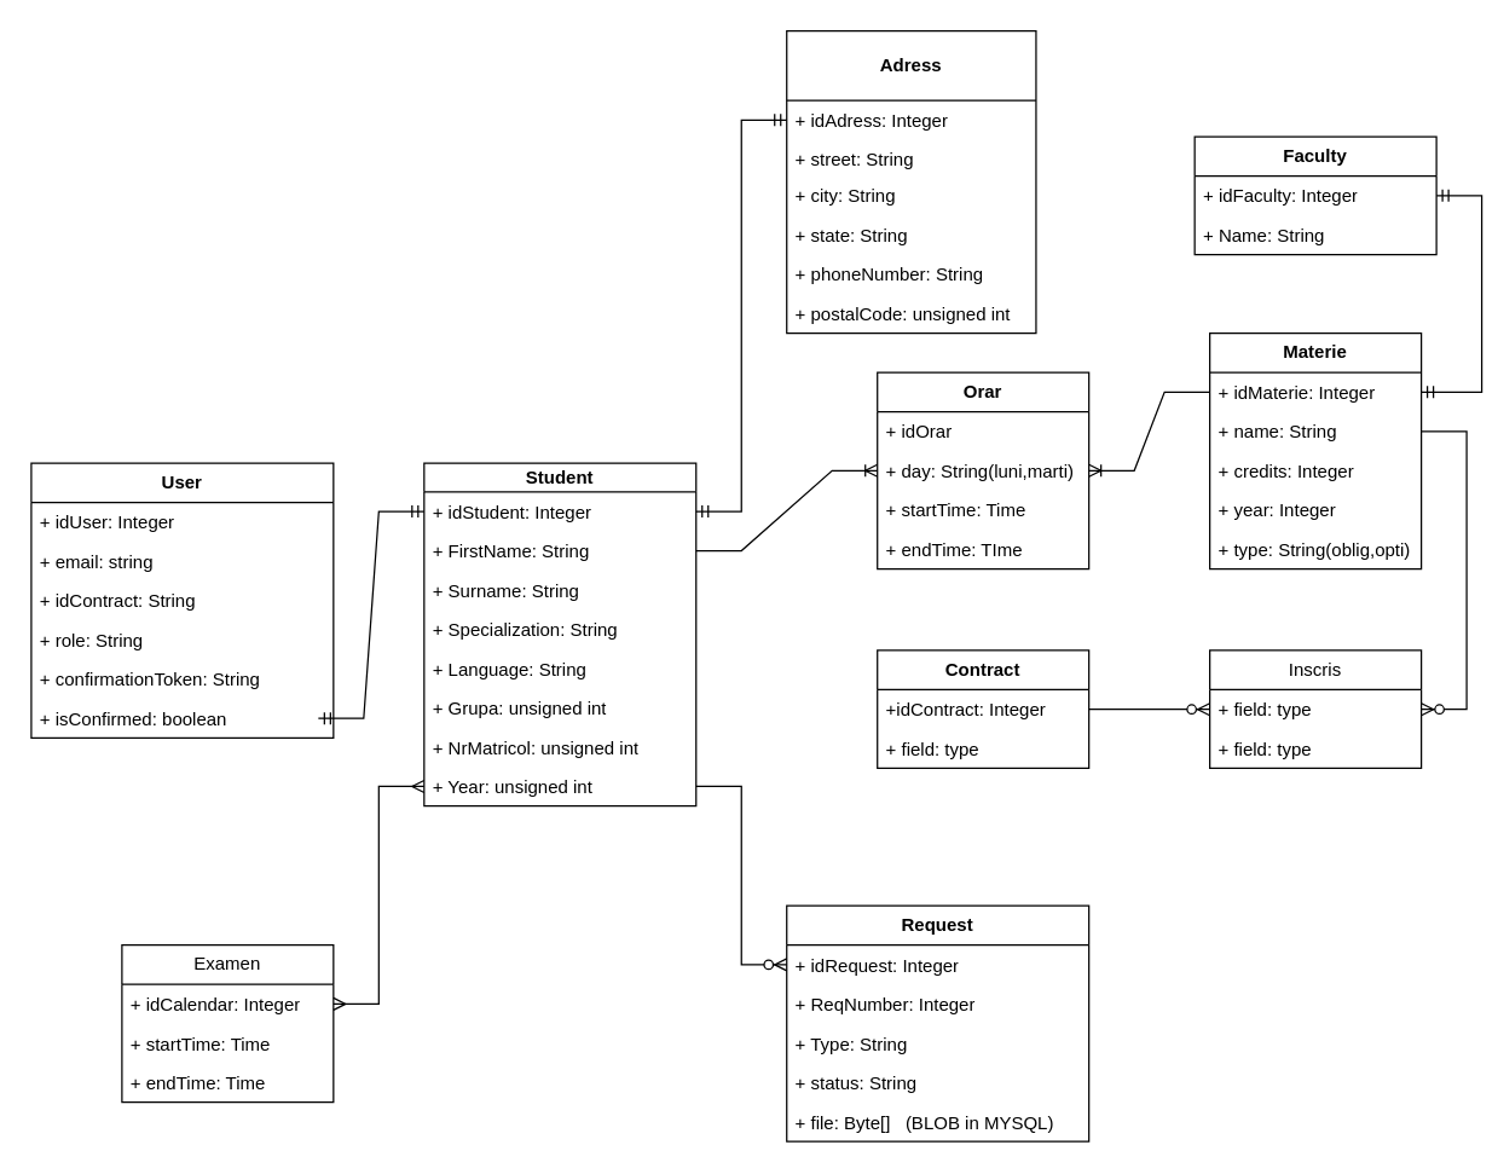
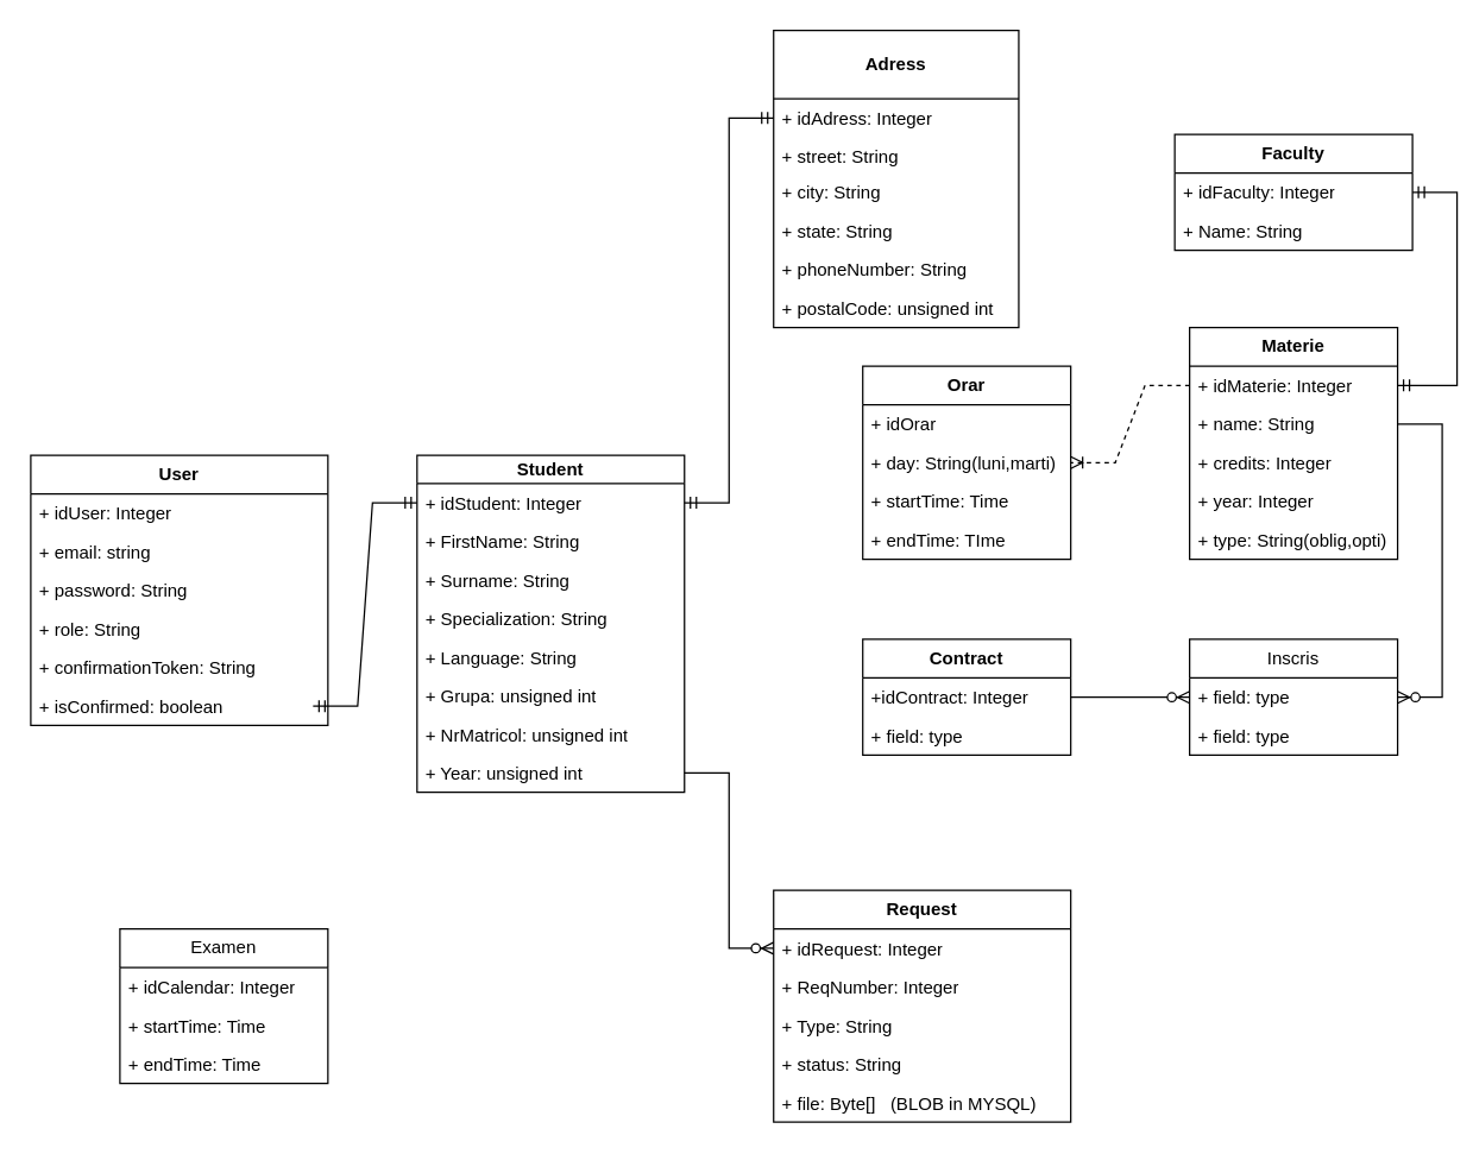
  <mxCell id="0" />
  <mxCell id="1" parent="0" />
  <mxCell id="2" value="&lt;b&gt;User&lt;/b&gt;" style="swimlane;fontStyle=0;childLayout=stackLayout;horizontal=1;startSize=26;fillColor=none;horizontalStack=0;resizeParent=1;resizeParentMax=0;resizeLast=0;collapsible=1;marginBottom=0;whiteSpace=wrap;html=1;" parent="1" vertex="1"><mxGeometry x="20" y="306" width="200" height="182" as="geometry" /></mxCell>
  <mxCell id="3" value="+ idUser: Integer" style="text;strokeColor=none;fillColor=none;align=left;verticalAlign=top;spacingLeft=4;spacingRight=4;overflow=hidden;rotatable=0;points=[[0,0.5],[1,0.5]];portConstraint=eastwest;whiteSpace=wrap;html=1;" parent="2" vertex="1"><mxGeometry y="26" width="200" height="26" as="geometry" /></mxCell>
  <mxCell id="4" value="+ email: string" style="text;strokeColor=none;fillColor=none;align=left;verticalAlign=top;spacingLeft=4;spacingRight=4;overflow=hidden;rotatable=0;points=[[0,0.5],[1,0.5]];portConstraint=eastwest;whiteSpace=wrap;html=1;" parent="2" vertex="1"><mxGeometry y="52" width="200" height="26" as="geometry" /></mxCell>
  <mxCell id="5" value="" style="edgeStyle=entityRelationEdgeStyle;fontSize=12;html=1;endArrow=ERmandOne;startArrow=ERmandOne;rounded=0;entryX=0;entryY=0.5;entryDx=0;entryDy=0;" parent="2" target="11" edge="1"><mxGeometry width="100" height="100" relative="1" as="geometry"><mxPoint x="190" y="169" as="sourcePoint" /><mxPoint x="250" y="54" as="targetPoint" /><Array as="points"><mxPoint x="200" y="124" /></Array></mxGeometry></mxCell>
- <mxCell id="6" value="+ idContract: String" style="text;strokeColor=none;fillColor=none;align=left;verticalAlign=top;spacingLeft=4;spacingRight=4;overflow=hidden;rotatable=0;points=[[0,0.5],[1,0.5]];portConstraint=eastwest;whiteSpace=wrap;html=1;" parent="2" vertex="1"><mxGeometry y="78" width="200" height="26" as="geometry" /></mxCell>
+ <mxCell id="6" value="+ password: String" style="text;strokeColor=none;fillColor=none;align=left;verticalAlign=top;spacingLeft=4;spacingRight=4;overflow=hidden;rotatable=0;points=[[0,0.5],[1,0.5]];portConstraint=eastwest;whiteSpace=wrap;html=1;" parent="2" vertex="1"><mxGeometry y="78" width="200" height="26" as="geometry" /></mxCell>
  <mxCell id="7" value="+ role: String" style="text;strokeColor=none;fillColor=none;align=left;verticalAlign=top;spacingLeft=4;spacingRight=4;overflow=hidden;rotatable=0;points=[[0,0.5],[1,0.5]];portConstraint=eastwest;whiteSpace=wrap;html=1;" parent="2" vertex="1"><mxGeometry y="104" width="200" height="26" as="geometry" /></mxCell>
  <mxCell id="8" value="+ confirmationToken: String" style="text;strokeColor=none;fillColor=none;align=left;verticalAlign=top;spacingLeft=4;spacingRight=4;overflow=hidden;rotatable=0;points=[[0,0.5],[1,0.5]];portConstraint=eastwest;whiteSpace=wrap;html=1;" parent="2" vertex="1"><mxGeometry y="130" width="200" height="26" as="geometry" /></mxCell>
  <mxCell id="9" value="+ isConfirmed: boolean" style="text;strokeColor=none;fillColor=none;align=left;verticalAlign=top;spacingLeft=4;spacingRight=4;overflow=hidden;rotatable=0;points=[[0,0.5],[1,0.5]];portConstraint=eastwest;whiteSpace=wrap;html=1;" parent="2" vertex="1"><mxGeometry y="156" width="200" height="26" as="geometry" /></mxCell>
  <mxCell id="10" value="&lt;b&gt;Student&lt;/b&gt;" style="swimlane;fontStyle=0;childLayout=stackLayout;horizontal=1;startSize=19;fillColor=none;horizontalStack=0;resizeParent=1;resizeParentMax=0;resizeLast=0;collapsible=1;marginBottom=0;whiteSpace=wrap;html=1;" parent="1" vertex="1"><mxGeometry x="280" y="306" width="180" height="227" as="geometry" /></mxCell>
  <mxCell id="11" value="+ idStudent: Integer" style="text;strokeColor=none;fillColor=none;align=left;verticalAlign=top;spacingLeft=4;spacingRight=4;overflow=hidden;rotatable=0;points=[[0,0.5],[1,0.5]];portConstraint=eastwest;whiteSpace=wrap;html=1;" parent="10" vertex="1"><mxGeometry y="19" width="180" height="26" as="geometry" /></mxCell>
  <mxCell id="12" value="+ FirstName: String" style="text;strokeColor=none;fillColor=none;align=left;verticalAlign=top;spacingLeft=4;spacingRight=4;overflow=hidden;rotatable=0;points=[[0,0.5],[1,0.5]];portConstraint=eastwest;whiteSpace=wrap;html=1;" parent="10" vertex="1"><mxGeometry y="45" width="180" height="26" as="geometry" /></mxCell>
  <mxCell id="13" value="+ Surname: String" style="text;align=left;verticalAlign=top;spacingLeft=4;spacingRight=4;overflow=hidden;rotatable=0;points=[[0,0.5],[1,0.5]];portConstraint=eastwest;" parent="10" vertex="1"><mxGeometry y="71" width="180" height="26" as="geometry" /></mxCell>
  <mxCell id="14" value="+ Specialization: String" style="text;strokeColor=none;fillColor=none;align=left;verticalAlign=top;spacingLeft=4;spacingRight=4;overflow=hidden;rotatable=0;points=[[0,0.5],[1,0.5]];portConstraint=eastwest;whiteSpace=wrap;html=1;" vertex="1" parent="10"><mxGeometry y="97" width="180" height="26" as="geometry" /></mxCell>
  <mxCell id="15" value="+ Language: String" style="text;strokeColor=none;fillColor=none;align=left;verticalAlign=top;spacingLeft=4;spacingRight=4;overflow=hidden;rotatable=0;points=[[0,0.5],[1,0.5]];portConstraint=eastwest;whiteSpace=wrap;html=1;" vertex="1" parent="10"><mxGeometry y="123" width="180" height="26" as="geometry" /></mxCell>
  <mxCell id="16" value="+ Grupa: unsigned int" style="text;strokeColor=none;fillColor=none;align=left;verticalAlign=top;spacingLeft=4;spacingRight=4;overflow=hidden;rotatable=0;points=[[0,0.5],[1,0.5]];portConstraint=eastwest;whiteSpace=wrap;html=1;" parent="10" vertex="1"><mxGeometry y="149" width="180" height="26" as="geometry" /></mxCell>
  <mxCell id="17" value="+ NrMatricol: unsigned int" style="text;strokeColor=none;fillColor=none;align=left;verticalAlign=top;spacingLeft=4;spacingRight=4;overflow=hidden;rotatable=0;points=[[0,0.5],[1,0.5]];portConstraint=eastwest;whiteSpace=wrap;html=1;" parent="10" vertex="1"><mxGeometry y="175" width="180" height="26" as="geometry" /></mxCell>
  <mxCell id="18" value="+ Year: unsigned int" style="text;strokeColor=none;fillColor=none;align=left;verticalAlign=top;spacingLeft=4;spacingRight=4;overflow=hidden;rotatable=0;points=[[0,0.5],[1,0.5]];portConstraint=eastwest;whiteSpace=wrap;html=1;" parent="10" vertex="1"><mxGeometry y="201" width="180" height="26" as="geometry" /></mxCell>
  <mxCell id="19" value="&lt;b&gt;Adress&lt;/b&gt;" style="swimlane;fontStyle=0;childLayout=stackLayout;horizontal=1;startSize=46;fillColor=none;horizontalStack=0;resizeParent=1;resizeParentMax=0;resizeLast=0;collapsible=1;marginBottom=0;whiteSpace=wrap;html=1;" parent="1" vertex="1"><mxGeometry x="520" y="20" width="165" height="200" as="geometry" /></mxCell>
  <mxCell id="20" value="+ idAdress: Integer" style="text;strokeColor=none;fillColor=none;align=left;verticalAlign=top;spacingLeft=4;spacingRight=4;overflow=hidden;rotatable=0;points=[[0,0.5],[1,0.5]];portConstraint=eastwest;whiteSpace=wrap;html=1;" parent="19" vertex="1"><mxGeometry y="46" width="165" height="26" as="geometry" /></mxCell>
  <mxCell id="21" value="+ street: String" style="text;align=left;verticalAlign=top;spacingLeft=4;spacingRight=4;overflow=hidden;rotatable=0;points=[[0,0.5],[1,0.5]];portConstraint=eastwest;" parent="19" vertex="1"><mxGeometry y="72" width="165" height="24" as="geometry" /></mxCell>
  <mxCell id="22" value="+ city: String" style="text;align=left;verticalAlign=top;spacingLeft=4;spacingRight=4;overflow=hidden;rotatable=0;points=[[0,0.5],[1,0.5]];portConstraint=eastwest;rounded=0;shadow=0;html=0;" parent="19" vertex="1"><mxGeometry y="96" width="165" height="26" as="geometry" /></mxCell>
  <mxCell id="23" value="+ state: String" style="text;align=left;verticalAlign=top;spacingLeft=4;spacingRight=4;overflow=hidden;rotatable=0;points=[[0,0.5],[1,0.5]];portConstraint=eastwest;rounded=0;shadow=0;html=0;" parent="19" vertex="1"><mxGeometry y="122" width="165" height="26" as="geometry" /></mxCell>
  <mxCell id="24" value="+ phoneNumber: String" style="text;strokeColor=none;fillColor=none;align=left;verticalAlign=top;spacingLeft=4;spacingRight=4;overflow=hidden;rotatable=0;points=[[0,0.5],[1,0.5]];portConstraint=eastwest;whiteSpace=wrap;html=1;" parent="19" vertex="1"><mxGeometry y="148" width="165" height="26" as="geometry" /></mxCell>
  <mxCell id="25" value="+ postalCode: unsigned int" style="text;align=left;verticalAlign=top;spacingLeft=4;spacingRight=4;overflow=hidden;rotatable=0;points=[[0,0.5],[1,0.5]];portConstraint=eastwest;rounded=0;shadow=0;html=0;" parent="19" vertex="1"><mxGeometry y="174" width="165" height="26" as="geometry" /></mxCell>
  <mxCell id="26" value="&lt;b&gt;Request&lt;/b&gt;" style="swimlane;fontStyle=0;childLayout=stackLayout;horizontal=1;startSize=26;fillColor=none;horizontalStack=0;resizeParent=1;resizeParentMax=0;resizeLast=0;collapsible=1;marginBottom=0;whiteSpace=wrap;html=1;" parent="1" vertex="1"><mxGeometry x="520" y="599" width="200" height="156" as="geometry" /></mxCell>
  <mxCell id="27" value="+ idRequest: Integer" style="text;strokeColor=none;fillColor=none;align=left;verticalAlign=top;spacingLeft=4;spacingRight=4;overflow=hidden;rotatable=0;points=[[0,0.5],[1,0.5]];portConstraint=eastwest;whiteSpace=wrap;html=1;" parent="26" vertex="1"><mxGeometry y="26" width="200" height="26" as="geometry" /></mxCell>
  <mxCell id="28" value="+ ReqNumber: Integer" style="text;strokeColor=none;fillColor=none;align=left;verticalAlign=top;spacingLeft=4;spacingRight=4;overflow=hidden;rotatable=0;points=[[0,0.5],[1,0.5]];portConstraint=eastwest;whiteSpace=wrap;html=1;" parent="26" vertex="1"><mxGeometry y="52" width="200" height="26" as="geometry" /></mxCell>
  <mxCell id="29" value="+ Type: String" style="text;strokeColor=none;fillColor=none;align=left;verticalAlign=top;spacingLeft=4;spacingRight=4;overflow=hidden;rotatable=0;points=[[0,0.5],[1,0.5]];portConstraint=eastwest;whiteSpace=wrap;html=1;" parent="26" vertex="1"><mxGeometry y="78" width="200" height="26" as="geometry" /></mxCell>
  <mxCell id="30" value="+ status: String" style="text;strokeColor=none;fillColor=none;align=left;verticalAlign=top;spacingLeft=4;spacingRight=4;overflow=hidden;rotatable=0;points=[[0,0.5],[1,0.5]];portConstraint=eastwest;whiteSpace=wrap;html=1;" vertex="1" parent="26"><mxGeometry y="104" width="200" height="26" as="geometry" /></mxCell>
  <mxCell id="31" value="+ file: Byte[]&amp;nbsp; &amp;nbsp;(BLOB in MYSQL)" style="text;strokeColor=none;fillColor=none;align=left;verticalAlign=top;spacingLeft=4;spacingRight=4;overflow=hidden;rotatable=0;points=[[0,0.5],[1,0.5]];portConstraint=eastwest;whiteSpace=wrap;html=1;" parent="26" vertex="1"><mxGeometry y="130" width="200" height="26" as="geometry" /></mxCell>
  <mxCell id="32" value="&lt;b&gt;Materie&lt;/b&gt;" style="swimlane;fontStyle=0;childLayout=stackLayout;horizontal=1;startSize=26;fillColor=none;horizontalStack=0;resizeParent=1;resizeParentMax=0;resizeLast=0;collapsible=1;marginBottom=0;whiteSpace=wrap;html=1;" parent="1" vertex="1"><mxGeometry x="800" y="220" width="140" height="156" as="geometry" /></mxCell>
  <mxCell id="33" value="+ idMaterie: Integer" style="text;strokeColor=none;fillColor=none;align=left;verticalAlign=top;spacingLeft=4;spacingRight=4;overflow=hidden;rotatable=0;points=[[0,0.5],[1,0.5]];portConstraint=eastwest;whiteSpace=wrap;html=1;" parent="32" vertex="1"><mxGeometry y="26" width="140" height="26" as="geometry" /></mxCell>
  <mxCell id="34" value="+ name: String" style="text;strokeColor=none;fillColor=none;align=left;verticalAlign=top;spacingLeft=4;spacingRight=4;overflow=hidden;rotatable=0;points=[[0,0.5],[1,0.5]];portConstraint=eastwest;whiteSpace=wrap;html=1;" parent="32" vertex="1"><mxGeometry y="52" width="140" height="26" as="geometry" /></mxCell>
  <mxCell id="35" value="+ credits: Integer" style="text;strokeColor=none;fillColor=none;align=left;verticalAlign=top;spacingLeft=4;spacingRight=4;overflow=hidden;rotatable=0;points=[[0,0.5],[1,0.5]];portConstraint=eastwest;whiteSpace=wrap;html=1;" parent="32" vertex="1"><mxGeometry y="78" width="140" height="26" as="geometry" /></mxCell>
  <mxCell id="36" value="+ year: Integer" style="text;strokeColor=none;fillColor=none;align=left;verticalAlign=top;spacingLeft=4;spacingRight=4;overflow=hidden;rotatable=0;points=[[0,0.5],[1,0.5]];portConstraint=eastwest;whiteSpace=wrap;html=1;" vertex="1" parent="32"><mxGeometry y="104" width="140" height="26" as="geometry" /></mxCell>
  <mxCell id="37" value="+ type: String(oblig,opti)" style="text;strokeColor=none;fillColor=none;align=left;verticalAlign=top;spacingLeft=4;spacingRight=4;overflow=hidden;rotatable=0;points=[[0,0.5],[1,0.5]];portConstraint=eastwest;whiteSpace=wrap;html=1;" vertex="1" parent="32"><mxGeometry y="130" width="140" height="26" as="geometry" /></mxCell>
  <mxCell id="38" value="Inscris" style="swimlane;fontStyle=0;childLayout=stackLayout;horizontal=1;startSize=26;fillColor=none;horizontalStack=0;resizeParent=1;resizeParentMax=0;resizeLast=0;collapsible=1;marginBottom=0;whiteSpace=wrap;html=1;" parent="1" vertex="1"><mxGeometry x="800" y="430" width="140" height="78" as="geometry" /></mxCell>
  <mxCell id="39" value="+ field: type" style="text;strokeColor=none;fillColor=none;align=left;verticalAlign=top;spacingLeft=4;spacingRight=4;overflow=hidden;rotatable=0;points=[[0,0.5],[1,0.5]];portConstraint=eastwest;whiteSpace=wrap;html=1;" parent="38" vertex="1"><mxGeometry y="26" width="140" height="26" as="geometry" /></mxCell>
  <mxCell id="40" value="+ field: type" style="text;strokeColor=none;fillColor=none;align=left;verticalAlign=top;spacingLeft=4;spacingRight=4;overflow=hidden;rotatable=0;points=[[0,0.5],[1,0.5]];portConstraint=eastwest;whiteSpace=wrap;html=1;" parent="38" vertex="1"><mxGeometry y="52" width="140" height="26" as="geometry" /></mxCell>
  <mxCell id="41" value="&lt;b&gt;Contract&lt;/b&gt;" style="swimlane;fontStyle=0;childLayout=stackLayout;horizontal=1;startSize=26;fillColor=none;horizontalStack=0;resizeParent=1;resizeParentMax=0;resizeLast=0;collapsible=1;marginBottom=0;whiteSpace=wrap;html=1;" parent="1" vertex="1"><mxGeometry x="580" y="430" width="140" height="78" as="geometry" /></mxCell>
  <mxCell id="42" value="+idContract: Integer" style="text;strokeColor=none;fillColor=none;align=left;verticalAlign=top;spacingLeft=4;spacingRight=4;overflow=hidden;rotatable=0;points=[[0,0.5],[1,0.5]];portConstraint=eastwest;whiteSpace=wrap;html=1;" parent="41" vertex="1"><mxGeometry y="26" width="140" height="26" as="geometry" /></mxCell>
  <mxCell id="43" value="+ field: type" style="text;strokeColor=none;fillColor=none;align=left;verticalAlign=top;spacingLeft=4;spacingRight=4;overflow=hidden;rotatable=0;points=[[0,0.5],[1,0.5]];portConstraint=eastwest;whiteSpace=wrap;html=1;" parent="41" vertex="1"><mxGeometry y="52" width="140" height="26" as="geometry" /></mxCell>
  <mxCell id="44" value="" style="edgeStyle=entityRelationEdgeStyle;fontSize=12;html=1;endArrow=ERmandOne;startArrow=ERmandOne;rounded=0;entryX=1;entryY=0.5;entryDx=0;entryDy=0;" parent="1" source="59" target="33" edge="1"><mxGeometry width="100" height="100" relative="1" as="geometry"><mxPoint x="610" y="300" as="sourcePoint" /><mxPoint x="890" y="200" as="targetPoint" /><Array as="points"><mxPoint x="630" y="240" /><mxPoint x="660" y="310" /><mxPoint x="630" y="230" /></Array></mxGeometry></mxCell>
  <mxCell id="45" value="&lt;b&gt;Orar&lt;/b&gt;" style="swimlane;fontStyle=0;childLayout=stackLayout;horizontal=1;startSize=26;fillColor=none;horizontalStack=0;resizeParent=1;resizeParentMax=0;resizeLast=0;collapsible=1;marginBottom=0;whiteSpace=wrap;html=1;" parent="1" vertex="1"><mxGeometry x="580" y="246" width="140" height="130" as="geometry" /></mxCell>
  <mxCell id="46" value="+ idOrar" style="text;strokeColor=none;fillColor=none;align=left;verticalAlign=top;spacingLeft=4;spacingRight=4;overflow=hidden;rotatable=0;points=[[0,0.5],[1,0.5]];portConstraint=eastwest;whiteSpace=wrap;html=1;" parent="45" vertex="1"><mxGeometry y="26" width="140" height="26" as="geometry" /></mxCell>
  <mxCell id="47" value="+ day: String(luni,marti)" style="text;strokeColor=none;fillColor=none;align=left;verticalAlign=top;spacingLeft=4;spacingRight=4;overflow=hidden;rotatable=0;points=[[0,0.5],[1,0.5]];portConstraint=eastwest;whiteSpace=wrap;html=1;" parent="45" vertex="1"><mxGeometry y="52" width="140" height="26" as="geometry" /></mxCell>
  <mxCell id="48" value="+ startTime: Time" style="text;strokeColor=none;fillColor=none;align=left;verticalAlign=top;spacingLeft=4;spacingRight=4;overflow=hidden;rotatable=0;points=[[0,0.5],[1,0.5]];portConstraint=eastwest;whiteSpace=wrap;html=1;" parent="45" vertex="1"><mxGeometry y="78" width="140" height="26" as="geometry" /></mxCell>
  <mxCell id="49" value="+ endTime: TIme" style="text;strokeColor=none;fillColor=none;align=left;verticalAlign=top;spacingLeft=4;spacingRight=4;overflow=hidden;rotatable=0;points=[[0,0.5],[1,0.5]];portConstraint=eastwest;whiteSpace=wrap;html=1;" parent="45" vertex="1"><mxGeometry y="104" width="140" height="26" as="geometry" /></mxCell>
  <mxCell id="50" value="" style="edgeStyle=entityRelationEdgeStyle;fontSize=12;html=1;endArrow=ERmandOne;startArrow=ERmandOne;rounded=0;exitX=1;exitY=0.5;exitDx=0;exitDy=0;entryX=0;entryY=0.5;entryDx=0;entryDy=0;" edge="1" parent="1" source="11" target="20"><mxGeometry width="100" height="100" relative="1" as="geometry"><mxPoint x="180" y="680" as="sourcePoint" /><mxPoint x="280" y="580" as="targetPoint" /></mxGeometry></mxCell>
  <mxCell id="51" value="Examen" style="swimlane;fontStyle=0;childLayout=stackLayout;horizontal=1;startSize=26;fillColor=none;horizontalStack=0;resizeParent=1;resizeParentMax=0;resizeLast=0;collapsible=1;marginBottom=0;whiteSpace=wrap;html=1;" vertex="1" parent="1"><mxGeometry x="80" y="625" width="140" height="104" as="geometry" /></mxCell>
  <mxCell id="52" value="+ idCalendar: Integer" style="text;strokeColor=none;fillColor=none;align=left;verticalAlign=top;spacingLeft=4;spacingRight=4;overflow=hidden;rotatable=0;points=[[0,0.5],[1,0.5]];portConstraint=eastwest;whiteSpace=wrap;html=1;" vertex="1" parent="51"><mxGeometry y="26" width="140" height="26" as="geometry" /></mxCell>
  <mxCell id="53" value="+ startTime: Time" style="text;strokeColor=none;fillColor=none;align=left;verticalAlign=top;spacingLeft=4;spacingRight=4;overflow=hidden;rotatable=0;points=[[0,0.5],[1,0.5]];portConstraint=eastwest;whiteSpace=wrap;html=1;" vertex="1" parent="51"><mxGeometry y="52" width="140" height="26" as="geometry" /></mxCell>
  <mxCell id="54" value="+ endTime: Time" style="text;strokeColor=none;fillColor=none;align=left;verticalAlign=top;spacingLeft=4;spacingRight=4;overflow=hidden;rotatable=0;points=[[0,0.5],[1,0.5]];portConstraint=eastwest;whiteSpace=wrap;html=1;" vertex="1" parent="51"><mxGeometry y="78" width="140" height="26" as="geometry" /></mxCell>
- <mxCell id="55" value="" style="edgeStyle=entityRelationEdgeStyle;fontSize=12;html=1;endArrow=ERmany;startArrow=ERmany;rounded=0;entryX=0;entryY=0.5;entryDx=0;entryDy=0;" edge="1" parent="1" source="52" target="18"><mxGeometry width="100" height="100" relative="1" as="geometry"><mxPoint x="240" y="690" as="sourcePoint" /><mxPoint x="320" y="570" as="targetPoint" /></mxGeometry></mxCell>
  <mxCell id="56" value="" style="edgeStyle=entityRelationEdgeStyle;fontSize=12;html=1;endArrow=ERzeroToMany;endFill=1;rounded=0;entryX=0;entryY=0.5;entryDx=0;entryDy=0;exitX=1;exitY=0.5;exitDx=0;exitDy=0;" edge="1" parent="1" source="18" target="27"><mxGeometry width="100" height="100" relative="1" as="geometry"><mxPoint x="270" y="800" as="sourcePoint" /><mxPoint x="370" y="700" as="targetPoint" /></mxGeometry></mxCell>
  <mxCell id="57" value="" style="edgeStyle=entityRelationEdgeStyle;fontSize=12;html=1;endArrow=ERzeroToMany;endFill=1;rounded=0;entryX=1;entryY=0.5;entryDx=0;entryDy=0;exitX=1;exitY=0.5;exitDx=0;exitDy=0;" edge="1" parent="1" source="34" target="39"><mxGeometry width="100" height="100" relative="1" as="geometry"><mxPoint x="1020" y="599" as="sourcePoint" /><mxPoint x="1020" y="493" as="targetPoint" /></mxGeometry></mxCell>
  <mxCell id="58" value="&lt;b&gt;Faculty&lt;/b&gt;" style="swimlane;fontStyle=0;childLayout=stackLayout;horizontal=1;startSize=26;fillColor=none;horizontalStack=0;resizeParent=1;resizeParentMax=0;resizeLast=0;collapsible=1;marginBottom=0;whiteSpace=wrap;html=1;" parent="1" vertex="1"><mxGeometry x="790" y="90" width="160" height="78" as="geometry"><mxRectangle x="290" y="450" width="80" height="30" as="alternateBounds" /></mxGeometry></mxCell>
  <mxCell id="59" value="+ idFaculty: Integer" style="text;strokeColor=none;fillColor=none;align=left;verticalAlign=top;spacingLeft=4;spacingRight=4;overflow=hidden;rotatable=0;points=[[0,0.5],[1,0.5]];portConstraint=eastwest;whiteSpace=wrap;html=1;" parent="58" vertex="1"><mxGeometry y="26" width="160" height="26" as="geometry" /></mxCell>
  <mxCell id="60" value="+ Name: String" style="text;strokeColor=none;fillColor=none;align=left;verticalAlign=top;spacingLeft=4;spacingRight=4;overflow=hidden;rotatable=0;points=[[0,0.5],[1,0.5]];portConstraint=eastwest;whiteSpace=wrap;html=1;" parent="58" vertex="1"><mxGeometry y="52" width="160" height="26" as="geometry" /></mxCell>
- <mxCell id="61" value="" style="edgeStyle=entityRelationEdgeStyle;fontSize=12;html=1;endArrow=ERoneToMany;rounded=0;exitX=1;exitY=0.5;exitDx=0;exitDy=0;entryX=0;entryY=0.5;entryDx=0;entryDy=0;" edge="1" parent="1" source="12" target="47"><mxGeometry width="100" height="100" relative="1" as="geometry"><mxPoint x="530" y="420" as="sourcePoint" /><mxPoint x="630" y="320" as="targetPoint" /></mxGeometry></mxCell>
- <mxCell id="62" value="" style="edgeStyle=entityRelationEdgeStyle;fontSize=12;html=1;endArrow=ERoneToMany;rounded=0;exitX=0;exitY=0.5;exitDx=0;exitDy=0;" edge="1" parent="1" source="33" target="47"><mxGeometry width="100" height="100" relative="1" as="geometry"><mxPoint x="730" y="390" as="sourcePoint" /><mxPoint x="830" y="290" as="targetPoint" /></mxGeometry></mxCell>
+ <mxCell id="62" value="" style="edgeStyle=entityRelationEdgeStyle;fontSize=12;html=1;endArrow=ERoneToMany;rounded=0;exitX=0;exitY=0.5;exitDx=0;exitDy=0;dashed=1;" edge="1" parent="1" source="33" target="47"><mxGeometry width="100" height="100" relative="1" as="geometry"><mxPoint x="730" y="390" as="sourcePoint" /><mxPoint x="830" y="290" as="targetPoint" /></mxGeometry></mxCell>
  <mxCell id="63" value="" style="edgeStyle=entityRelationEdgeStyle;fontSize=12;html=1;endArrow=ERzeroToMany;endFill=1;rounded=0;exitX=1;exitY=0.5;exitDx=0;exitDy=0;entryX=0;entryY=0.5;entryDx=0;entryDy=0;" edge="1" parent="1" source="42" target="39"><mxGeometry width="100" height="100" relative="1" as="geometry"><mxPoint x="780" y="550" as="sourcePoint" /><mxPoint x="880" y="450" as="targetPoint" /></mxGeometry></mxCell>
